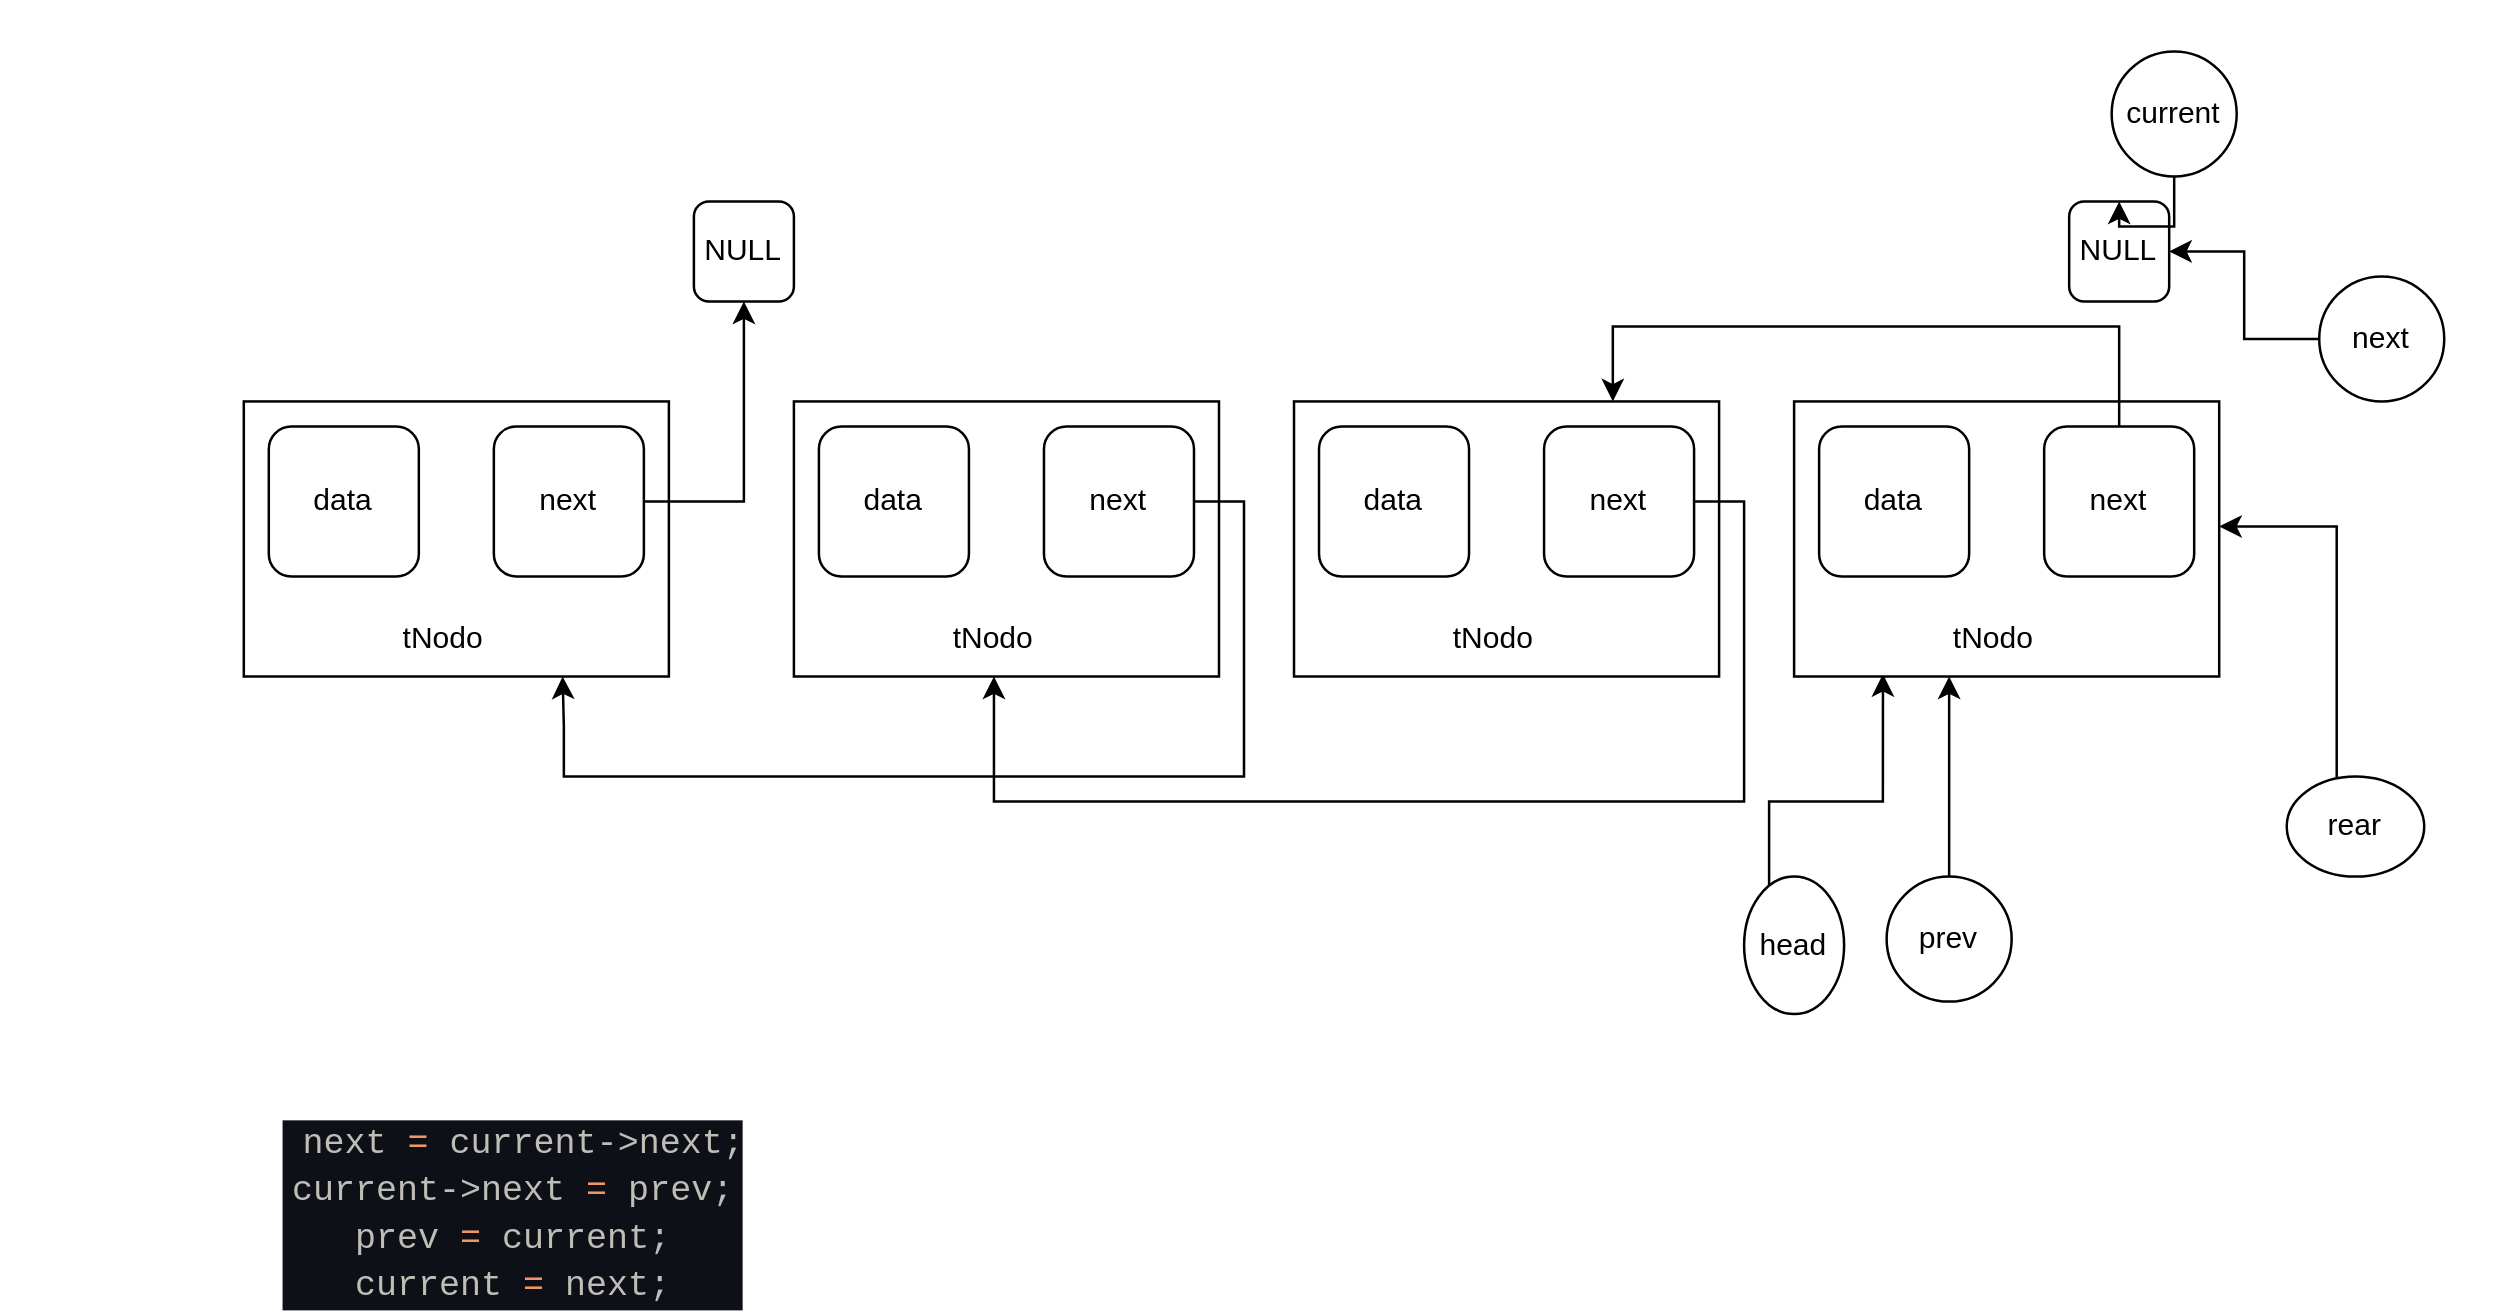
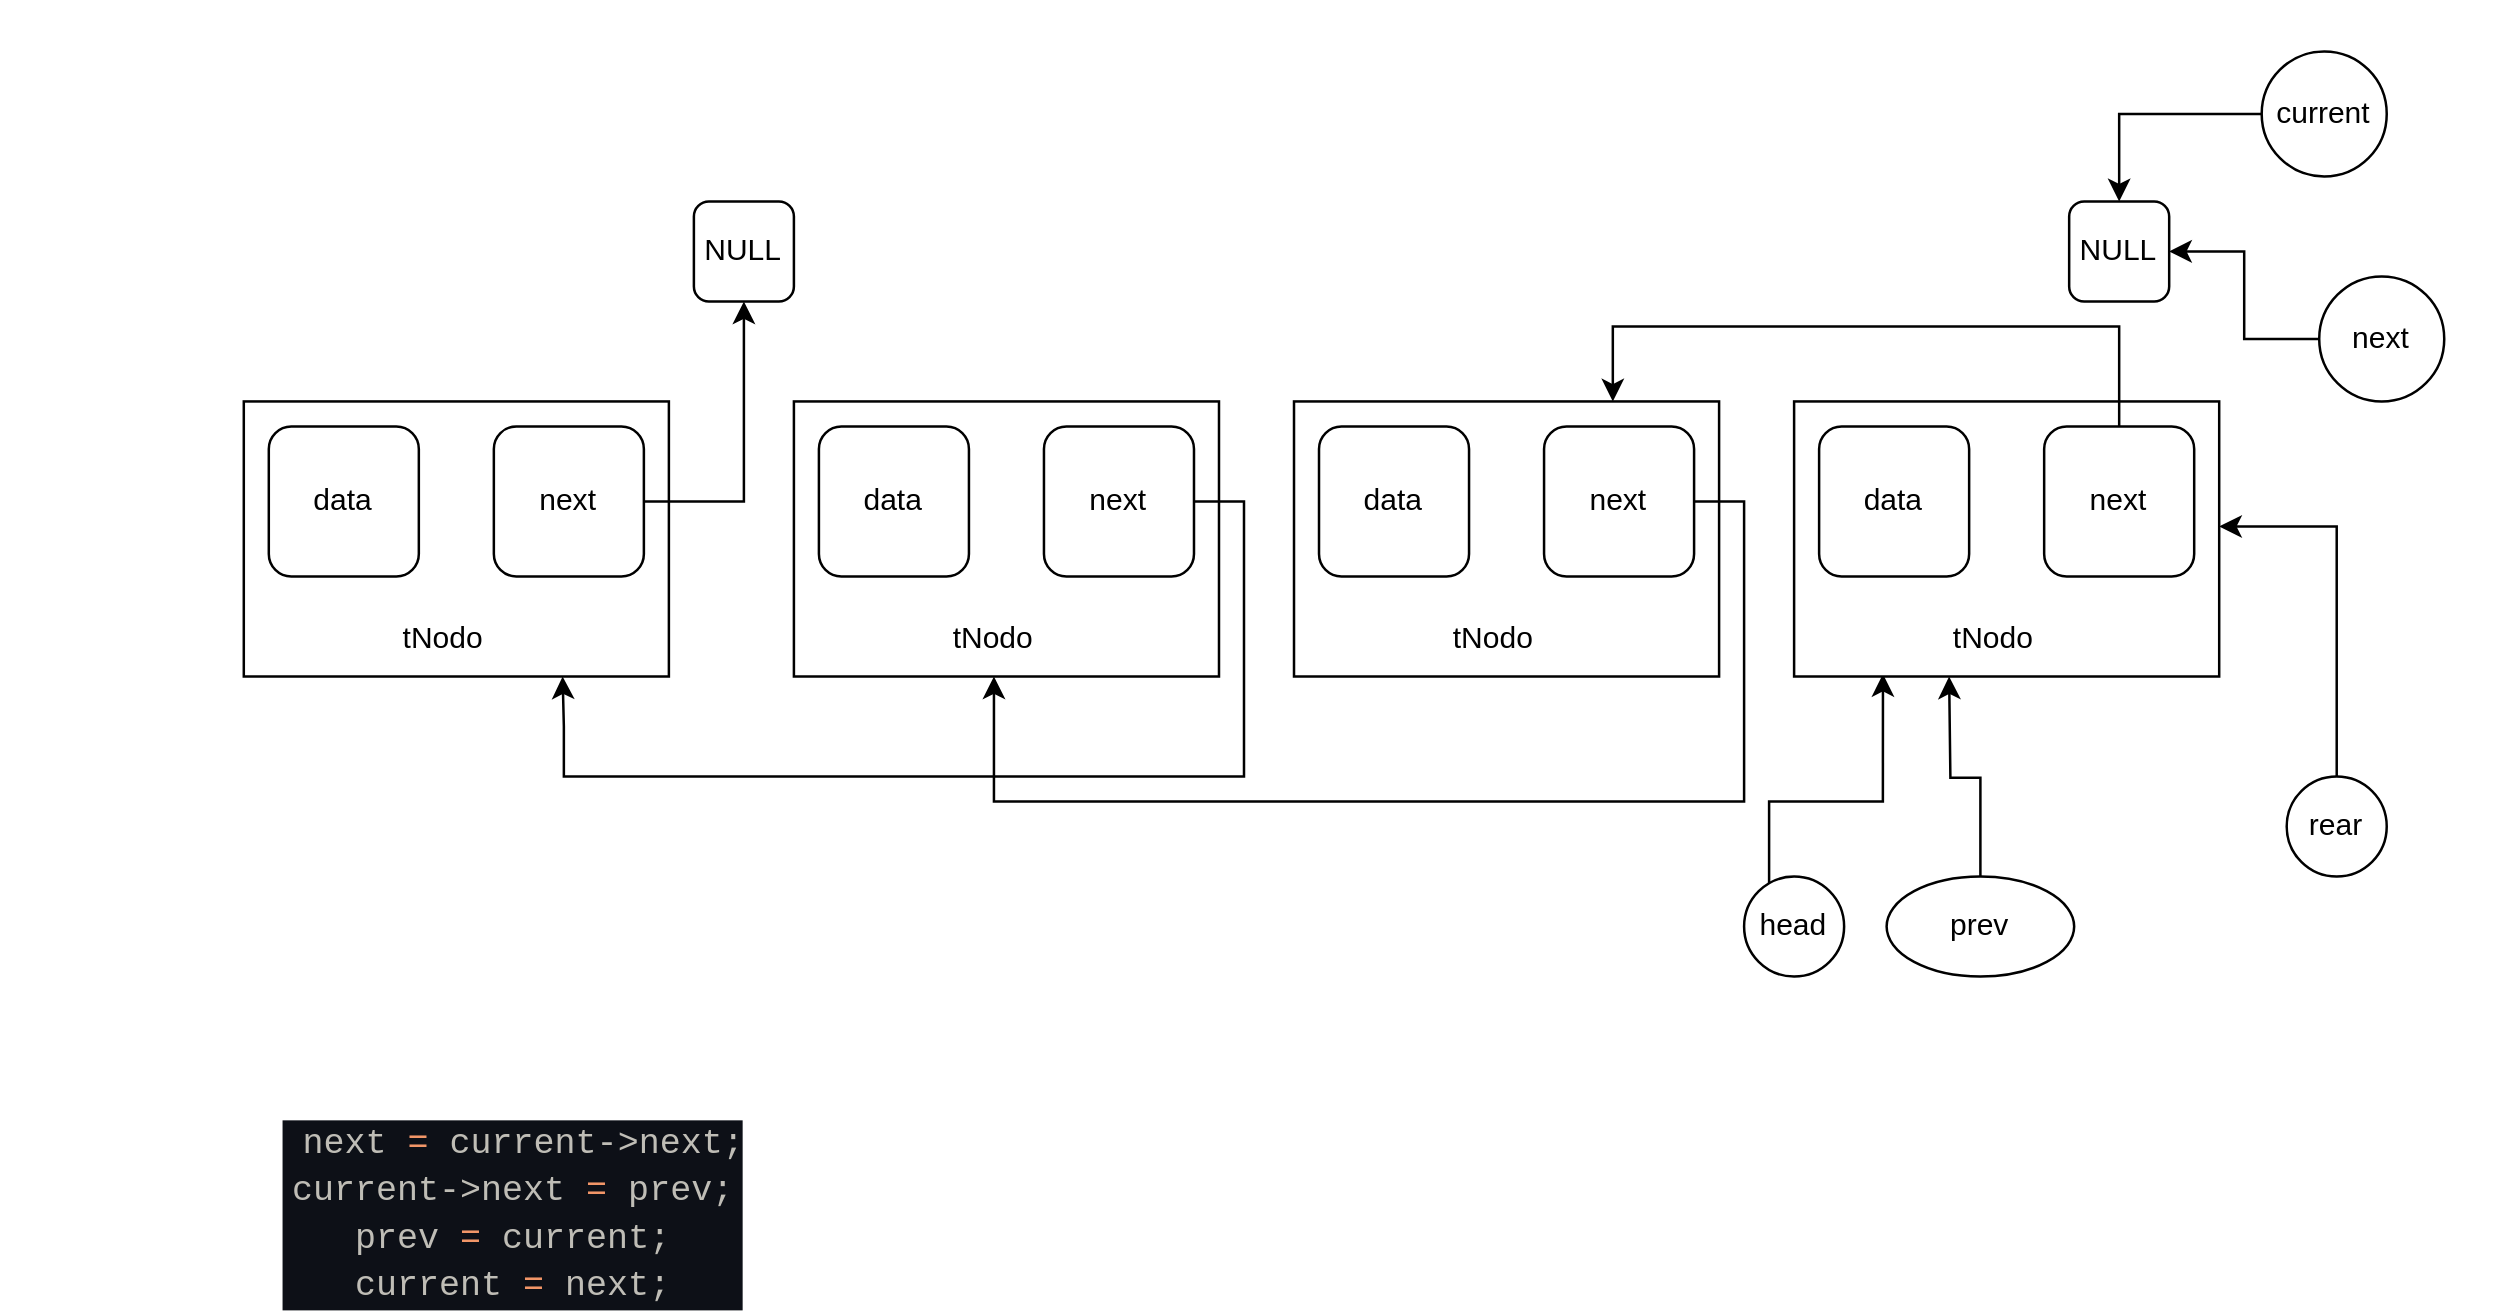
  <mxCell id="0" />
  <mxCell id="1" parent="0" />
  <mxCell id="2" style="edgeStyle=orthogonalEdgeStyle;rounded=0;orthogonalLoop=1;jettySize=auto;html=1;entryX=0.209;entryY=0.991;entryDx=0;entryDy=0;entryPerimeter=0;" edge="1" parent="1" source="3" target="22"><mxGeometry relative="1" as="geometry"><mxPoint x="767" y="320" as="targetPoint" /><Array as="points"><mxPoint x="707" y="320" /><mxPoint x="753" y="320" /></Array></mxGeometry></mxCell>
- <mxCell id="3" value="head" style="ellipse;whiteSpace=wrap;html=1;rounded=0;shadow=0;glass=0;" vertex="1" parent="1"><mxGeometry x="697" y="350" width="40" height="55" as="geometry" /></mxCell>
+ <mxCell id="3" value="head" style="ellipse;whiteSpace=wrap;html=1;rounded=0;shadow=0;glass=0;" vertex="1" parent="1"><mxGeometry x="697" y="350" width="40" height="40" as="geometry" /></mxCell>
  <mxCell id="4" style="edgeStyle=orthogonalEdgeStyle;rounded=0;orthogonalLoop=1;jettySize=auto;html=1;entryX=1;entryY=0.5;entryDx=0;entryDy=0;" edge="1" parent="1" source="5"><mxGeometry relative="1" as="geometry"><mxPoint x="887" y="210" as="targetPoint" /><Array as="points"><mxPoint x="934" y="210" /></Array></mxGeometry></mxCell>
- <mxCell id="5" value="rear" style="ellipse;whiteSpace=wrap;html=1;rounded=0;shadow=0;glass=0;" vertex="1" parent="1"><mxGeometry x="914" y="310" width="55" height="40" as="geometry" /></mxCell>
+ <mxCell id="5" value="rear" style="ellipse;whiteSpace=wrap;html=1;rounded=0;shadow=0;glass=0;" vertex="1" parent="1"><mxGeometry x="914" y="310" width="40" height="40" as="geometry" /></mxCell>
  <mxCell id="6" value="NULL" style="rounded=1;whiteSpace=wrap;html=1;shadow=0;glass=0;" vertex="1" parent="1"><mxGeometry x="827" y="80" width="40" height="40" as="geometry" /></mxCell>
  <mxCell id="7" value="" style="rounded=0;whiteSpace=wrap;html=1;shadow=0;glass=0;" vertex="1" parent="1"><mxGeometry x="97" y="160" width="170" height="110" as="geometry" /></mxCell>
  <mxCell id="8" value="data" style="rounded=1;whiteSpace=wrap;html=1;" vertex="1" parent="1"><mxGeometry x="107" y="170" width="60" height="60" as="geometry" /></mxCell>
  <mxCell id="9" style="edgeStyle=orthogonalEdgeStyle;rounded=0;orthogonalLoop=1;jettySize=auto;html=1;entryX=0.5;entryY=1;entryDx=0;entryDy=0;" edge="1" parent="1" source="10" target="34"><mxGeometry relative="1" as="geometry"><mxPoint x="297" y="140" as="targetPoint" /></mxGeometry></mxCell>
  <mxCell id="10" value="next" style="rounded=1;whiteSpace=wrap;html=1;" vertex="1" parent="1"><mxGeometry x="197" y="170" width="60" height="60" as="geometry" /></mxCell>
  <mxCell id="11" value="tNodo" style="text;html=1;strokeColor=none;fillColor=none;align=center;verticalAlign=middle;whiteSpace=wrap;rounded=0;shadow=0;glass=0;" vertex="1" parent="1"><mxGeometry x="147" y="240" width="60" height="30" as="geometry" /></mxCell>
  <mxCell id="12" value="" style="rounded=0;whiteSpace=wrap;html=1;shadow=0;glass=0;" vertex="1" parent="1"><mxGeometry x="317" y="160" width="170" height="110" as="geometry" /></mxCell>
  <mxCell id="13" value="data" style="rounded=1;whiteSpace=wrap;html=1;" vertex="1" parent="1"><mxGeometry x="327" y="170" width="60" height="60" as="geometry" /></mxCell>
  <mxCell id="14" style="edgeStyle=orthogonalEdgeStyle;rounded=0;orthogonalLoop=1;jettySize=auto;html=1;entryX=0.75;entryY=1;entryDx=0;entryDy=0;" edge="1" parent="1" source="15" target="7"><mxGeometry relative="1" as="geometry"><mxPoint x="237" y="290" as="targetPoint" /><Array as="points"><mxPoint x="497" y="200" /><mxPoint x="497" y="310" /><mxPoint x="225" y="310" /><mxPoint x="225" y="290" /></Array></mxGeometry></mxCell>
  <mxCell id="15" value="next" style="rounded=1;whiteSpace=wrap;html=1;" vertex="1" parent="1"><mxGeometry x="417" y="170" width="60" height="60" as="geometry" /></mxCell>
  <mxCell id="16" value="tNodo" style="text;html=1;strokeColor=none;fillColor=none;align=center;verticalAlign=middle;whiteSpace=wrap;rounded=0;shadow=0;glass=0;" vertex="1" parent="1"><mxGeometry x="367" y="240" width="60" height="30" as="geometry" /></mxCell>
  <mxCell id="17" value="" style="rounded=0;whiteSpace=wrap;html=1;shadow=0;glass=0;" vertex="1" parent="1"><mxGeometry x="517" y="160" width="170" height="110" as="geometry" /></mxCell>
  <mxCell id="18" value="data" style="rounded=1;whiteSpace=wrap;html=1;" vertex="1" parent="1"><mxGeometry x="527" y="170" width="60" height="60" as="geometry" /></mxCell>
  <mxCell id="19" style="edgeStyle=orthogonalEdgeStyle;rounded=0;orthogonalLoop=1;jettySize=auto;html=1;entryX=0.5;entryY=1;entryDx=0;entryDy=0;" edge="1" parent="1" source="20" target="16"><mxGeometry relative="1" as="geometry"><mxPoint x="377" y="320" as="targetPoint" /><Array as="points"><mxPoint x="697" y="200" /><mxPoint x="697" y="320" /><mxPoint x="397" y="320" /></Array></mxGeometry></mxCell>
  <mxCell id="20" value="next" style="rounded=1;whiteSpace=wrap;html=1;" vertex="1" parent="1"><mxGeometry x="617" y="170" width="60" height="60" as="geometry" /></mxCell>
  <mxCell id="21" value="tNodo" style="text;html=1;strokeColor=none;fillColor=none;align=center;verticalAlign=middle;whiteSpace=wrap;rounded=0;shadow=0;glass=0;" vertex="1" parent="1"><mxGeometry x="567" y="240" width="60" height="30" as="geometry" /></mxCell>
  <mxCell id="22" value="" style="rounded=0;whiteSpace=wrap;html=1;shadow=0;glass=0;" vertex="1" parent="1"><mxGeometry x="717" y="160" width="170" height="110" as="geometry" /></mxCell>
  <mxCell id="23" value="data" style="rounded=1;whiteSpace=wrap;html=1;" vertex="1" parent="1"><mxGeometry x="727" y="170" width="60" height="60" as="geometry" /></mxCell>
  <mxCell id="24" style="edgeStyle=orthogonalEdgeStyle;rounded=0;orthogonalLoop=1;jettySize=auto;html=1;fontSize=15;entryX=0.75;entryY=0;entryDx=0;entryDy=0;" edge="1" parent="1" source="25" target="17"><mxGeometry relative="1" as="geometry"><mxPoint x="637" y="130" as="targetPoint" /><Array as="points"><mxPoint x="847" y="130" /><mxPoint x="645" y="130" /></Array></mxGeometry></mxCell>
  <mxCell id="25" value="next" style="rounded=1;whiteSpace=wrap;html=1;" vertex="1" parent="1"><mxGeometry x="817" y="170" width="60" height="60" as="geometry" /></mxCell>
  <mxCell id="26" value="tNodo" style="text;html=1;strokeColor=none;fillColor=none;align=center;verticalAlign=middle;whiteSpace=wrap;rounded=0;shadow=0;glass=0;" vertex="1" parent="1"><mxGeometry x="767" y="240" width="60" height="30" as="geometry" /></mxCell>
  <mxCell id="27" style="edgeStyle=orthogonalEdgeStyle;rounded=0;orthogonalLoop=1;jettySize=auto;html=1;fontSize=15;" edge="1" parent="1" source="28" target="6"><mxGeometry relative="1" as="geometry"><mxPoint x="927.45" y="-40" as="targetPoint" /></mxGeometry></mxCell>
- <mxCell id="28" value="current" style="ellipse;whiteSpace=wrap;html=1;rounded=0;shadow=0;glass=0;" vertex="1" parent="1"><mxGeometry x="844" y="20" width="50" height="50" as="geometry" /></mxCell>
+ <mxCell id="28" value="current" style="ellipse;whiteSpace=wrap;html=1;rounded=0;shadow=0;glass=0;" vertex="1" parent="1"><mxGeometry x="904" y="20" width="50" height="50" as="geometry" /></mxCell>
  <mxCell id="29" value="&lt;div style=&quot;color: rgb(191 , 189 , 182) ; background-color: rgb(13 , 16 , 23) ; font-family: &amp;#34;consolas&amp;#34; , &amp;#34;courier new&amp;#34; , monospace ; font-size: 14px ; line-height: 19px&quot;&gt;&lt;div&gt;&amp;nbsp;next &lt;span style=&quot;color: #f29668&quot;&gt;=&lt;/span&gt; current-&amp;gt;next;&lt;/div&gt;&lt;div&gt;current-&amp;gt;next &lt;span style=&quot;color: rgb(242 , 150 , 104)&quot;&gt;=&lt;/span&gt; prev;&lt;/div&gt;&lt;div&gt;prev &lt;span style=&quot;color: #f29668&quot;&gt;=&lt;/span&gt; current;&lt;/div&gt;&lt;div&gt;current &lt;span style=&quot;color: #f29668&quot;&gt;=&lt;/span&gt; next;&lt;/div&gt;&lt;/div&gt;" style="text;html=1;strokeColor=none;fillColor=none;align=center;verticalAlign=middle;whiteSpace=wrap;rounded=0;shadow=0;glass=0;fontSize=15;" vertex="1" parent="1"><mxGeometry x="20" y="470" width="370" height="30" as="geometry" /></mxCell>
  <mxCell id="30" style="edgeStyle=orthogonalEdgeStyle;rounded=0;orthogonalLoop=1;jettySize=auto;html=1;entryX=0.5;entryY=1;entryDx=0;entryDy=0;fontSize=15;" edge="1" parent="1" source="31"><mxGeometry relative="1" as="geometry"><mxPoint x="779" y="270" as="targetPoint" /></mxGeometry></mxCell>
- <mxCell id="31" value="prev" style="ellipse;whiteSpace=wrap;html=1;rounded=0;shadow=0;glass=0;" vertex="1" parent="1"><mxGeometry x="754" y="350" width="50" height="50" as="geometry" /></mxCell>
+ <mxCell id="31" value="prev" style="ellipse;whiteSpace=wrap;html=1;rounded=0;shadow=0;glass=0;" vertex="1" parent="1"><mxGeometry x="754" y="350" width="75" height="40" as="geometry" /></mxCell>
  <mxCell id="32" style="edgeStyle=orthogonalEdgeStyle;rounded=0;orthogonalLoop=1;jettySize=auto;html=1;entryX=1;entryY=0.5;entryDx=0;entryDy=0;fontSize=15;" edge="1" parent="1" source="33" target="6"><mxGeometry relative="1" as="geometry"><mxPoint x="952" y="50" as="targetPoint" /></mxGeometry></mxCell>
  <mxCell id="33" value="next" style="ellipse;whiteSpace=wrap;html=1;rounded=0;shadow=0;glass=0;" vertex="1" parent="1"><mxGeometry x="927" y="110" width="50" height="50" as="geometry" /></mxCell>
  <mxCell id="34" value="NULL" style="rounded=1;whiteSpace=wrap;html=1;shadow=0;glass=0;" vertex="1" parent="1"><mxGeometry x="277" y="80" width="40" height="40" as="geometry" /></mxCell>
